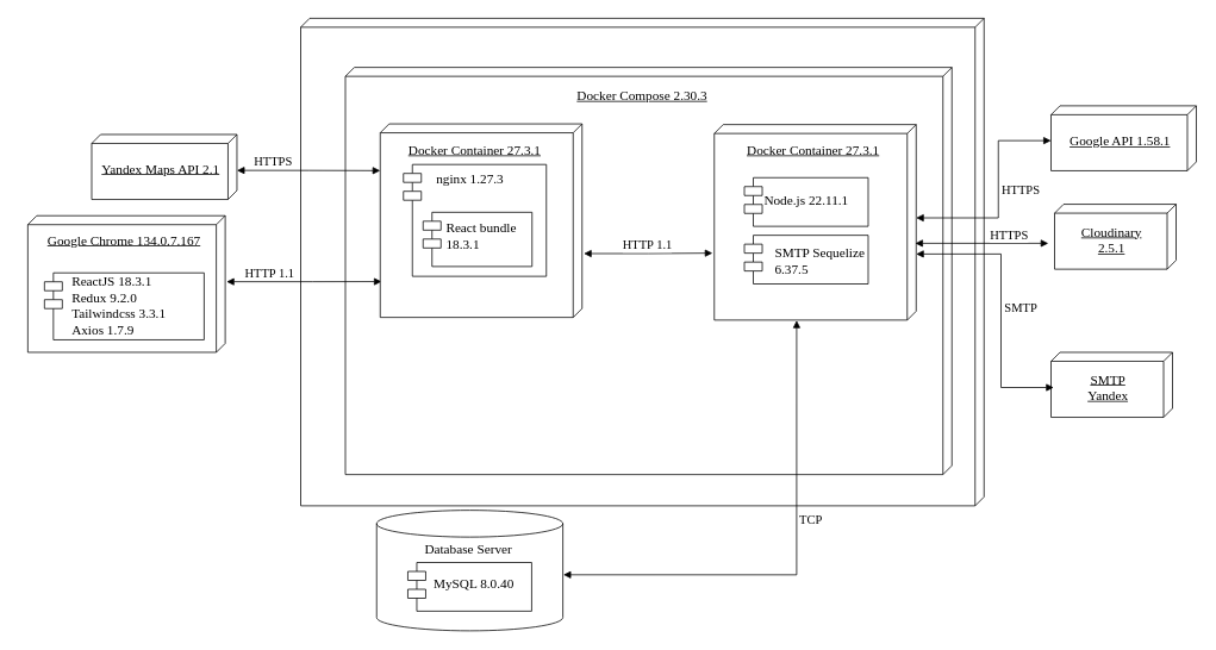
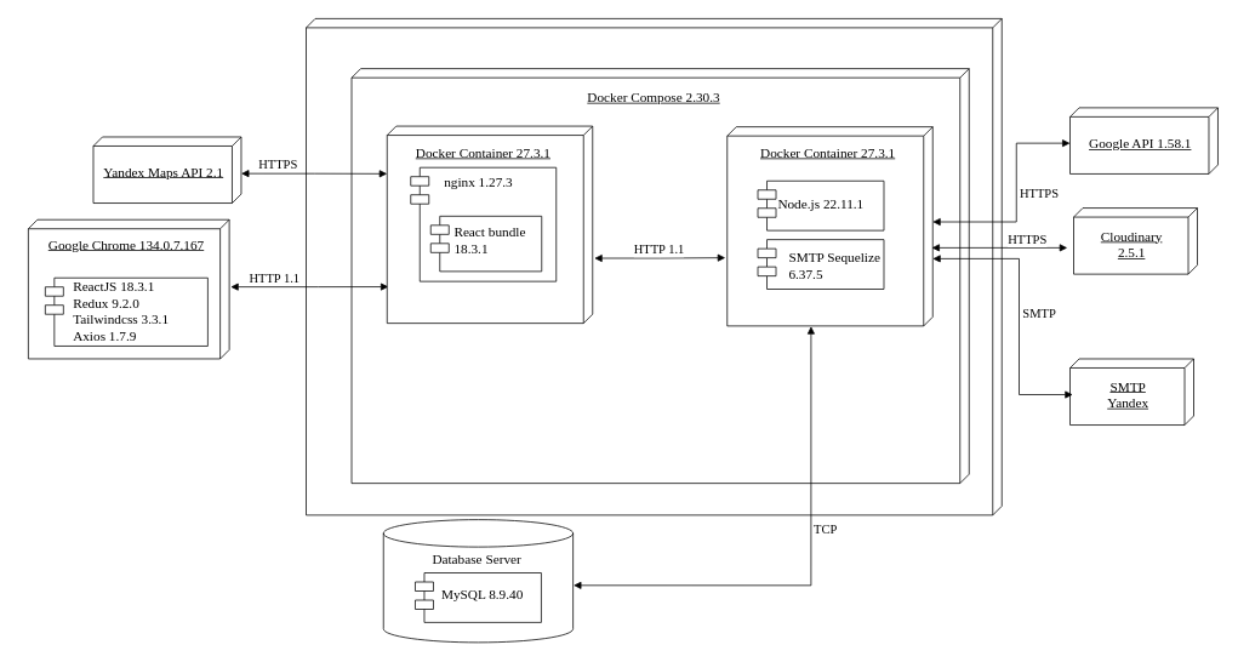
  <mxCell id="0" />
  <mxCell id="1" parent="0" />
  <mxCell id="2" value="" style="shape=cylinder3;whiteSpace=wrap;html=1;boundedLbl=1;backgroundOutline=1;size=15;" parent="1" vertex="1"><mxGeometry x="421" y="571" width="208.5" height="135" as="geometry" /></mxCell>
  <mxCell id="3" value="&lt;span style=&quot;color: rgba(0, 0, 0, 0); font-family: monospace; font-size: 0px; text-wrap-mode: nowrap;&quot;&gt;%3CmxGraphModel%3E%3Croot%3E%3CmxCell%20id%3D%220%22%2F%3E%3CmxCell%20id%3D%221%22%20parent%3D%220%22%2F%3E%3CmxCell%20id%3D%222%22%20value%3D%22%22%20style%3D%22verticalAlign%3Dtop%3Balign%3Dleft%3BspacingTop%3D8%3BspacingLeft%3D2%3BspacingRight%3D12%3Bshape%3Dcube%3Bsize%3D10%3Bdirection%3Dsouth%3BfontStyle%3D4%3Bhtml%3D1%3BwhiteSpace%3Dwrap%3B%22%20vertex%3D%221%22%20parent%3D%221%22%3E%3CmxGeometry%20x%3D%22772%22%20y%3D%22318%22%20width%3D%22679%22%20height%3D%22619%22%20as%3D%22geometry%22%2F%3E%3C%2FmxCell%3E%3C%2Froot%3E%3C%2FmxGraphModel%3E&lt;/span&gt;" style="verticalAlign=top;align=left;spacingTop=8;spacingLeft=2;spacingRight=12;shape=cube;size=10;direction=south;fontStyle=4;html=1;whiteSpace=wrap;" parent="1" vertex="1"><mxGeometry x="336" y="20" width="765" height="546" as="geometry" /></mxCell>
  <mxCell id="4" value="" style="verticalAlign=top;align=left;spacingTop=8;spacingLeft=2;spacingRight=12;shape=cube;size=10;direction=south;fontStyle=4;html=1;whiteSpace=wrap;" parent="1" vertex="1"><mxGeometry x="386" y="75" width="679" height="456" as="geometry" /></mxCell>
  <mxCell id="5" value="" style="verticalAlign=top;align=left;spacingTop=8;spacingLeft=2;spacingRight=12;shape=cube;size=10;direction=south;fontStyle=4;html=1;whiteSpace=wrap;fontSize=14;" parent="1" vertex="1"><mxGeometry x="30.49" y="241.12" width="221" height="153" as="geometry" /></mxCell>
  <mxCell id="6" value="&lt;div&gt;&lt;font face=&quot;Times New Roman&quot;&gt;&lt;u&gt;Google Chrome 134.0.7.167&lt;/u&gt;&lt;/font&gt;&lt;/div&gt;" style="text;html=1;align=center;verticalAlign=middle;whiteSpace=wrap;rounded=0;fontSize=15;" parent="1" vertex="1"><mxGeometry x="20" y="245.12" width="237" height="46.5" as="geometry" /></mxCell>
  <mxCell id="7" value="&lt;div&gt;&lt;br&gt;&lt;/div&gt;" style="shape=module;align=left;spacingLeft=20;align=center;verticalAlign=top;whiteSpace=wrap;html=1;fontSize=14;" parent="1" vertex="1"><mxGeometry x="49.12" y="305.12" width="178.75" height="75" as="geometry" /></mxCell>
  <mxCell id="8" value="&lt;font face=&quot;Times New Roman&quot;&gt;ReactJS 18.3.1&lt;/font&gt;&lt;div&gt;&lt;font face=&quot;Times New Roman&quot;&gt;&lt;span&gt;Redux 9.2.0&lt;br&gt;&lt;/span&gt;&lt;/font&gt;&lt;div&gt;&lt;font face=&quot;PvMJpOz3pLV8ocHbTbVb&quot;&gt;Tailwindcss 3.3.1&lt;/font&gt;&lt;/div&gt;&lt;div&gt;&lt;font face=&quot;PvMJpOz3pLV8ocHbTbVb&quot;&gt;Axios 1.7.9&lt;/font&gt;&lt;/div&gt;&lt;/div&gt;" style="text;html=1;align=left;verticalAlign=middle;whiteSpace=wrap;rounded=0;fontSize=15;" parent="1" vertex="1"><mxGeometry x="77.87" y="303.99" width="150" height="75" as="geometry" /></mxCell>
  <mxCell id="9" value="" style="endArrow=block;html=1;rounded=0;edgeStyle=orthogonalEdgeStyle;endFill=1;startArrow=block;startFill=1;entryX=0.815;entryY=0.993;entryDx=0;entryDy=0;entryPerimeter=0;fontSize=14;spacing=2;" parent="1" target="12" edge="1"><mxGeometry width="50" height="50" relative="1" as="geometry"><mxPoint x="253" y="315" as="sourcePoint" /><mxPoint x="384.5" y="313.87" as="targetPoint" /><Array as="points"><mxPoint x="349" y="314" /></Array></mxGeometry></mxCell>
  <mxCell id="10" value="&lt;font face=&quot;Times New Roman&quot;&gt;HTTP 1.1&lt;/font&gt;" style="edgeLabel;html=1;align=center;verticalAlign=middle;resizable=0;points=[];fontSize=14;" parent="9" vertex="1" connectable="0"><mxGeometry x="0.076" y="1" relative="1" as="geometry"><mxPoint x="-46" y="-10" as="offset" /></mxGeometry></mxCell>
  <mxCell id="11" value="&lt;font face=&quot;Times New Roman&quot;&gt;&lt;span&gt;&lt;u&gt;Docker Compose 2.30.3&lt;/u&gt;&lt;/span&gt;&lt;/font&gt;" style="text;html=1;align=center;verticalAlign=middle;whiteSpace=wrap;rounded=0;fontSize=15;" parent="1" vertex="1"><mxGeometry x="567" y="91" width="303" height="29" as="geometry" /></mxCell>
  <mxCell id="12" value="" style="verticalAlign=top;align=left;spacingTop=8;spacingLeft=2;spacingRight=12;shape=cube;size=10;direction=south;fontStyle=4;html=1;whiteSpace=wrap;fontSize=14;" parent="1" vertex="1"><mxGeometry x="425" y="138.25" width="226" height="216.75" as="geometry" /></mxCell>
  <mxCell id="13" value="&lt;div&gt;&lt;br&gt;&lt;/div&gt;" style="shape=module;align=left;spacingLeft=20;align=center;verticalAlign=top;whiteSpace=wrap;html=1;fontSize=14;" parent="1" vertex="1"><mxGeometry x="451" y="183.75" width="160" height="125.25" as="geometry" /></mxCell>
  <mxCell id="14" value="" style="verticalAlign=top;align=left;spacingTop=8;spacingLeft=2;spacingRight=12;shape=cube;size=10;direction=south;fontStyle=4;html=1;whiteSpace=wrap;fontSize=14;" parent="1" vertex="1"><mxGeometry x="799" y="139" width="226" height="219" as="geometry" /></mxCell>
  <mxCell id="15" value="&lt;div&gt;&lt;br&gt;&lt;/div&gt;" style="shape=module;align=left;spacingLeft=20;align=center;verticalAlign=top;whiteSpace=wrap;html=1;fontSize=14;" parent="1" vertex="1"><mxGeometry x="832.69" y="198.5" width="138.63" height="54.5" as="geometry" /></mxCell>
  <mxCell id="16" value="&lt;span style=&quot;font-family: &amp;quot;Times New Roman&amp;quot;; text-align: center;&quot;&gt;&lt;font&gt;Node.js&amp;nbsp;&lt;/font&gt;&lt;/span&gt;&lt;span style=&quot;font-family: &amp;quot;Times New Roman&amp;quot;; text-align: center; background-color: transparent; color: light-dark(rgb(0, 0, 0), rgb(255, 255, 255));&quot;&gt;22.11.1&lt;/span&gt;" style="text;html=1;align=left;verticalAlign=middle;whiteSpace=wrap;rounded=0;fontSize=15;" parent="1" vertex="1"><mxGeometry x="853" y="197" width="119" height="52.5" as="geometry" /></mxCell>
  <mxCell id="17" value="&lt;div&gt;&lt;br&gt;&lt;/div&gt;" style="shape=module;align=left;spacingLeft=20;align=center;verticalAlign=top;whiteSpace=wrap;html=1;fontSize=14;" parent="1" vertex="1"><mxGeometry x="832.69" y="263" width="138.63" height="54.5" as="geometry" /></mxCell>
  <mxCell id="18" value="&lt;span style=&quot;font-family: &amp;quot;Times New Roman&amp;quot;; text-align: center;&quot;&gt;SMTP Sequelize&lt;/span&gt;&lt;div&gt;&lt;span style=&quot;font-family: &amp;quot;Times New Roman&amp;quot;; text-align: center;&quot;&gt;6.37.5&lt;/span&gt;&lt;/div&gt;" style="text;html=1;align=left;verticalAlign=middle;whiteSpace=wrap;rounded=0;fontSize=15;" parent="1" vertex="1"><mxGeometry x="864.56" y="265" width="104.88" height="52.5" as="geometry" /></mxCell>
  <mxCell id="19" value="&lt;div&gt;&lt;br&gt;&lt;/div&gt;" style="shape=module;align=left;spacingLeft=20;align=center;verticalAlign=top;whiteSpace=wrap;html=1;fontSize=14;" parent="1" vertex="1"><mxGeometry x="455.94" y="629.5" width="138.63" height="54.5" as="geometry" /></mxCell>
- <mxCell id="20" value="&lt;span style=&quot;font-family: &amp;quot;Times New Roman&amp;quot;; text-align: center;&quot;&gt;&lt;font&gt;MySQL 8.0.40&lt;/font&gt;&lt;/span&gt;" style="text;html=1;align=left;verticalAlign=middle;whiteSpace=wrap;rounded=0;fontSize=15;" parent="1" vertex="1"><mxGeometry x="482.81" y="628" width="104.88" height="50" as="geometry" /></mxCell>
+ <mxCell id="20" value="&lt;span style=&quot;font-family: &amp;quot;Times New Roman&amp;quot;; text-align: center;&quot;&gt;&lt;font&gt;MySQL 8.9.40&lt;/font&gt;&lt;/span&gt;" style="text;html=1;align=left;verticalAlign=middle;whiteSpace=wrap;rounded=0;fontSize=15;" parent="1" vertex="1"><mxGeometry x="482.81" y="628" width="104.88" height="50" as="geometry" /></mxCell>
  <mxCell id="21" value="" style="endArrow=block;html=1;rounded=0;edgeStyle=orthogonalEdgeStyle;endFill=1;startArrow=block;startFill=1;fontSize=14;spacing=2;" parent="1" edge="1"><mxGeometry width="50" height="50" relative="1" as="geometry"><mxPoint x="653" y="283.5" as="sourcePoint" /><mxPoint x="797" y="283" as="targetPoint" /><Array as="points"><mxPoint x="725" y="283" /></Array></mxGeometry></mxCell>
  <mxCell id="22" value="&lt;font face=&quot;Times New Roman&quot;&gt;HTTP 1.1&lt;/font&gt;" style="edgeLabel;html=1;align=center;verticalAlign=middle;resizable=0;points=[];fontSize=14;" parent="21" vertex="1" connectable="0"><mxGeometry x="0.076" y="1" relative="1" as="geometry"><mxPoint x="-6" y="-9" as="offset" /></mxGeometry></mxCell>
  <mxCell id="23" value="" style="endArrow=block;html=1;rounded=0;edgeStyle=orthogonalEdgeStyle;endFill=1;startArrow=block;startFill=1;entryX=1.002;entryY=0.592;entryDx=0;entryDy=0;fontSize=14;spacing=2;entryPerimeter=0;exitX=0;exitY=0;exitDx=64.25;exitDy=0;exitPerimeter=0;" parent="1" target="14" edge="1"><mxGeometry width="50" height="50" relative="1" as="geometry"><mxPoint x="630" y="643.25" as="sourcePoint" /><mxPoint x="766.5" y="622" as="targetPoint" /><Array as="points"><mxPoint x="891" y="643" /></Array></mxGeometry></mxCell>
  <mxCell id="24" value="&lt;font face=&quot;Times New Roman&quot;&gt;TCP&lt;/font&gt;" style="edgeLabel;html=1;align=center;verticalAlign=middle;resizable=0;points=[];fontSize=14;" parent="23" vertex="1" connectable="0"><mxGeometry x="0.076" y="1" relative="1" as="geometry"><mxPoint x="16" y="-29" as="offset" /></mxGeometry></mxCell>
  <mxCell id="25" value="" style="verticalAlign=top;align=left;spacingTop=8;spacingLeft=2;spacingRight=12;shape=cube;size=10;direction=south;fontStyle=4;html=1;whiteSpace=wrap;fontSize=14;" parent="1" vertex="1"><mxGeometry x="1180" y="228.25" width="136" height="72.75" as="geometry" /></mxCell>
  <mxCell id="26" value="&lt;div&gt;&lt;span style=&quot;font-family: &amp;quot;Times New Roman&amp;quot;;&quot;&gt;&lt;u&gt;Cloudinary&lt;/u&gt;&lt;/span&gt;&lt;/div&gt;&lt;div&gt;&lt;span style=&quot;font-family: &amp;quot;Times New Roman&amp;quot;;&quot;&gt;&lt;u&gt;2.5.1&lt;/u&gt;&lt;/span&gt;&lt;/div&gt;" style="text;html=1;align=center;verticalAlign=middle;whiteSpace=wrap;rounded=0;fontSize=15;" parent="1" vertex="1"><mxGeometry x="1183" y="241.25" width="122" height="52.75" as="geometry" /></mxCell>
  <mxCell id="27" value="" style="endArrow=block;html=1;rounded=0;edgeStyle=orthogonalEdgeStyle;endFill=1;startArrow=block;startFill=1;fontSize=14;spacing=2;" parent="1" edge="1"><mxGeometry width="50" height="50" relative="1" as="geometry"><mxPoint x="1024" y="272" as="sourcePoint" /><mxPoint x="1173" y="272" as="targetPoint" /><Array as="points" /></mxGeometry></mxCell>
  <mxCell id="28" value="&lt;font face=&quot;Times New Roman&quot;&gt;HTTPS&lt;/font&gt;" style="edgeLabel;html=1;align=center;verticalAlign=middle;resizable=0;points=[];fontSize=14;" parent="27" vertex="1" connectable="0"><mxGeometry x="0.076" y="1" relative="1" as="geometry"><mxPoint x="24" y="-9" as="offset" /></mxGeometry></mxCell>
  <mxCell id="29" value="" style="verticalAlign=top;align=left;spacingTop=8;spacingLeft=2;spacingRight=12;shape=cube;size=10;direction=south;fontStyle=4;html=1;whiteSpace=wrap;fontSize=14;" parent="1" vertex="1"><mxGeometry x="1176" y="394.12" width="136" height="72.75" as="geometry" /></mxCell>
  <mxCell id="30" value="&lt;div&gt;&lt;span style=&quot;font-family: &amp;quot;Times New Roman&amp;quot;;&quot;&gt;&lt;u&gt;SMTP&lt;/u&gt;&lt;/span&gt;&lt;/div&gt;&lt;div&gt;&lt;span style=&quot;font-family: &amp;quot;Times New Roman&amp;quot;;&quot;&gt;&lt;u&gt;Yandex&lt;/u&gt;&lt;/span&gt;&lt;/div&gt;" style="text;html=1;align=center;verticalAlign=middle;whiteSpace=wrap;rounded=0;fontSize=15;" parent="1" vertex="1"><mxGeometry x="1179" y="407.12" width="122" height="52.75" as="geometry" /></mxCell>
  <mxCell id="31" value="" style="endArrow=block;html=1;rounded=0;edgeStyle=orthogonalEdgeStyle;endFill=1;startArrow=block;startFill=1;fontSize=14;spacing=2;entryX=0;entryY=0.5;entryDx=0;entryDy=0;" parent="1" target="30" edge="1"><mxGeometry width="50" height="50" relative="1" as="geometry"><mxPoint x="1025" y="284" as="sourcePoint" /><mxPoint x="1321.56" y="603.5" as="targetPoint" /><Array as="points"><mxPoint x="1120" y="284" /><mxPoint x="1120" y="433" /></Array></mxGeometry></mxCell>
  <mxCell id="32" value="&lt;font face=&quot;Times New Roman&quot;&gt;SMTP&lt;/font&gt;" style="edgeLabel;html=1;align=center;verticalAlign=middle;resizable=0;points=[];fontSize=14;" parent="31" vertex="1" connectable="0"><mxGeometry x="0.076" y="1" relative="1" as="geometry"><mxPoint x="20" y="-9" as="offset" /></mxGeometry></mxCell>
  <mxCell id="33" value="&lt;div&gt;&lt;font face=&quot;Times New Roman&quot;&gt;&lt;span&gt;&lt;u&gt;Docker Container 27.3.1&lt;/u&gt;&lt;/span&gt;&lt;/font&gt;&lt;/div&gt;" style="text;html=1;align=center;verticalAlign=middle;whiteSpace=wrap;rounded=0;fontSize=15;" parent="1" vertex="1"><mxGeometry x="427" y="152" width="208" height="30" as="geometry" /></mxCell>
  <mxCell id="34" value="&lt;span style=&quot;font-family: &amp;quot;Times New Roman&amp;quot;; text-align: center;&quot;&gt;&lt;font&gt;nginx 1.27.3&lt;/font&gt;&lt;/span&gt;" style="text;html=1;align=left;verticalAlign=middle;whiteSpace=wrap;rounded=0;fontSize=15;" parent="1" vertex="1"><mxGeometry x="485.56" y="173" width="104.88" height="52.5" as="geometry" /></mxCell>
  <mxCell id="35" value="&lt;div&gt;&lt;font face=&quot;Times New Roman&quot;&gt;&lt;span&gt;&lt;u&gt;Docker Container 27.3.1&lt;/u&gt;&lt;/span&gt;&lt;/font&gt;&lt;/div&gt;" style="text;html=1;align=center;verticalAlign=middle;whiteSpace=wrap;rounded=0;fontSize=15;" parent="1" vertex="1"><mxGeometry x="806" y="152" width="208" height="30" as="geometry" /></mxCell>
  <mxCell id="36" value="" style="verticalAlign=top;align=left;spacingTop=8;spacingLeft=2;spacingRight=12;shape=cube;size=10;direction=south;fontStyle=4;html=1;whiteSpace=wrap;fontSize=14;" parent="1" vertex="1"><mxGeometry x="102" y="150.13" width="162.62" height="72.75" as="geometry" /></mxCell>
  <mxCell id="37" value="&lt;div&gt;&lt;font face=&quot;Times New Roman&quot;&gt;&lt;u&gt;Yandex Maps API 2.1&lt;/u&gt;&lt;/font&gt;&lt;/div&gt;" style="text;html=1;align=center;verticalAlign=middle;whiteSpace=wrap;rounded=0;fontSize=15;" parent="1" vertex="1"><mxGeometry x="105" y="161.13" width="148.62" height="52.75" as="geometry" /></mxCell>
  <mxCell id="38" value="" style="verticalAlign=top;align=left;spacingTop=8;spacingLeft=2;spacingRight=12;shape=cube;size=10;direction=south;fontStyle=4;html=1;whiteSpace=wrap;fontSize=14;" parent="1" vertex="1"><mxGeometry x="1176" y="118" width="162.62" height="72.75" as="geometry" /></mxCell>
  <mxCell id="39" value="&lt;div&gt;&lt;font face=&quot;Times New Roman&quot;&gt;&lt;u&gt;Google API 1.58.1&lt;/u&gt;&lt;/font&gt;&lt;/div&gt;" style="text;html=1;align=center;verticalAlign=middle;whiteSpace=wrap;rounded=0;fontSize=15;" parent="1" vertex="1"><mxGeometry x="1179" y="131" width="148.62" height="52.75" as="geometry" /></mxCell>
  <mxCell id="40" value="" style="endArrow=block;html=1;rounded=0;edgeStyle=orthogonalEdgeStyle;endFill=1;startArrow=block;startFill=1;fontSize=14;spacing=2;exitX=0.553;exitY=0;exitDx=0;exitDy=0;exitPerimeter=0;entryX=0;entryY=0;entryDx=113.375;entryDy=226;entryPerimeter=0;" parent="1" source="36" edge="1"><mxGeometry width="50" height="50" relative="1" as="geometry"><mxPoint x="269" y="188.84" as="sourcePoint" /><mxPoint x="425" y="190.625" as="targetPoint" /><Array as="points"><mxPoint x="345" y="190" /><mxPoint x="425" y="190" /></Array></mxGeometry></mxCell>
  <mxCell id="41" value="&lt;font face=&quot;Times New Roman&quot;&gt;HTTPS&lt;/font&gt;" style="edgeLabel;html=1;align=center;verticalAlign=middle;resizable=0;points=[];fontSize=14;" parent="40" vertex="1" connectable="0"><mxGeometry x="0.076" y="1" relative="1" as="geometry"><mxPoint x="-46" y="-10" as="offset" /></mxGeometry></mxCell>
  <mxCell id="42" value="" style="endArrow=block;html=1;rounded=0;edgeStyle=orthogonalEdgeStyle;endFill=1;startArrow=block;startFill=1;fontSize=14;spacing=2;entryX=0;entryY=0.5;entryDx=0;entryDy=0;exitX=0;exitY=0;exitDx=104.5;exitDy=0;exitPerimeter=0;" parent="1" source="14" edge="1"><mxGeometry width="50" height="50" relative="1" as="geometry"><mxPoint x="1022" y="8" as="sourcePoint" /><mxPoint x="1176" y="157" as="targetPoint" /><Array as="points"><mxPoint x="1117" y="243" /><mxPoint x="1117" y="157" /></Array></mxGeometry></mxCell>
  <mxCell id="43" value="&lt;font face=&quot;Times New Roman&quot;&gt;HTTPS&lt;/font&gt;" style="edgeLabel;html=1;align=center;verticalAlign=middle;resizable=0;points=[];fontSize=14;" parent="42" vertex="1" connectable="0"><mxGeometry x="0.076" y="1" relative="1" as="geometry"><mxPoint x="25" y="4" as="offset" /></mxGeometry></mxCell>
  <mxCell id="44" value="&lt;div&gt;&lt;br&gt;&lt;/div&gt;" style="shape=module;align=left;spacingLeft=20;align=center;verticalAlign=top;whiteSpace=wrap;html=1;fontSize=14;" parent="1" vertex="1"><mxGeometry x="473" y="237.25" width="122" height="60.75" as="geometry" /></mxCell>
  <mxCell id="45" value="&lt;span style=&quot;font-family: &amp;quot;Times New Roman&amp;quot;; text-align: center;&quot;&gt;React bundle 18.3.1&lt;/span&gt;" style="text;html=1;align=left;verticalAlign=middle;whiteSpace=wrap;rounded=0;fontSize=15;" parent="1" vertex="1"><mxGeometry x="496.56" y="237.25" width="113.44" height="51" as="geometry" /></mxCell>
  <mxCell id="46" value="&lt;span style=&quot;font-family: &amp;quot;Times New Roman&amp;quot;; text-align: center;&quot;&gt;&lt;font&gt;Database Server&lt;/font&gt;&lt;/span&gt;" style="text;html=1;align=left;verticalAlign=middle;whiteSpace=wrap;rounded=0;fontSize=15;" parent="1" vertex="1"><mxGeometry x="472.81" y="596" width="104.88" height="35" as="geometry" /></mxCell>
